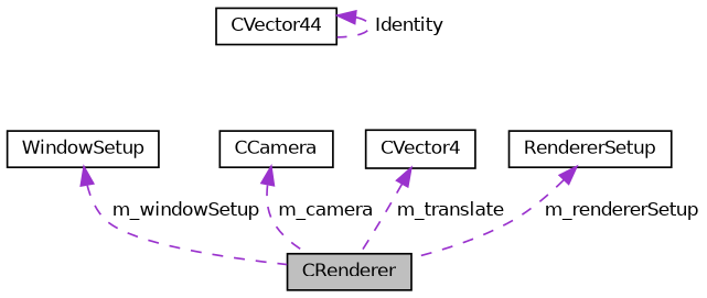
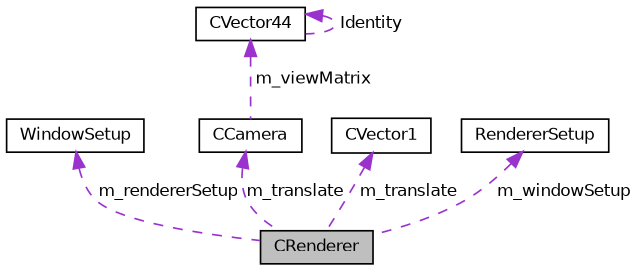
  digraph {
    node [color=black fillcolor=white fontname=Helvetica fontsize=10 shape=record style=filled]
    edge [color=darkorchid3 dir=back fontname=Helvetica fontsize=10 labelfontname=Helvetica labelfontsize=10 style=dashed]
    n1 [fillcolor=grey75 fontcolor=black height=0.2 label=CRenderer width=0.4]
    n2 [height=0.2 label=WindowSetup width=0.4]
    n3 [height=0.2 label=CCamera width=0.4]
    n4 [height=0.2 label=CVector44 width=0.4]
-   n5 [height=0.2 label=CVector4 width=0.4]
+   n5 [height=0.2 label=CVector1 width=0.4]
    n6 [height=0.2 label=RendererSetup width=0.4]
-   n2 -> n1 [label=" m_windowSetup"]
-   n3 -> n1 [label=" m_camera"]
+   n2 -> n1 [label=" m_rendererSetup"]
+   n3 -> n1 [label=" m_translate"]
+   n4 -> n3 [label=" m_viewMatrix"]
    n4 -> n4 [label=" Identity"]
    n5 -> n1 [label=" m_translate"]
-   n6 -> n1 [label=" m_rendererSetup"]
+   n6 -> n1 [label=" m_windowSetup"]
  }
